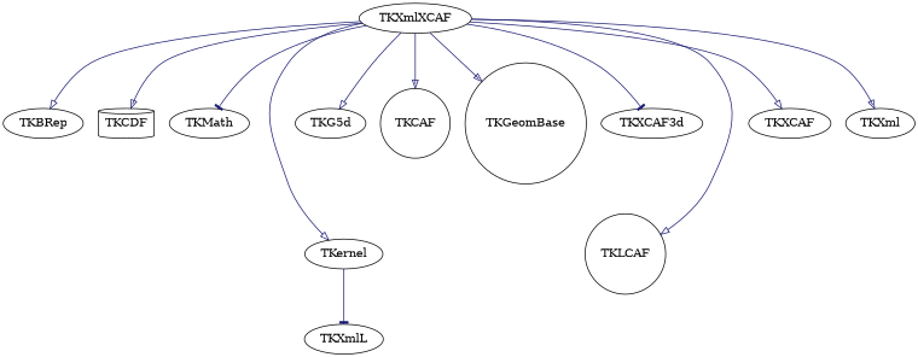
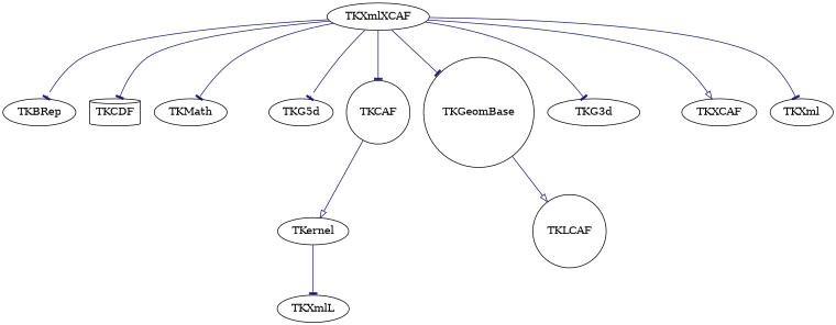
  digraph {
    aspect=1
    node [shape=ellipse]
    edge [arrowhead=tee color=midnightblue style=solid]
    TKXmlXCAF
    TKBRep
    TKCDF [shape=cylinder]
    TKMath
    TKernel
    n6 [label=TKG5d]
    TKGeomBase [shape=circle]
    TKCAF [shape=circle]
-   TKG3d [label=TKXCAF3d]
+   TKG3d
    TKLCAF [shape=circle]
    TKXCAF
    TKXml
    TKXmlL
-   TKXmlXCAF -> TKBRep [arrowhead=onormal]
-   TKXmlXCAF -> TKCDF [arrowhead=onormal]
+   TKXmlXCAF -> TKBRep
+   TKXmlXCAF -> TKCDF
    TKXmlXCAF -> TKMath
-   TKXmlXCAF -> TKernel [arrowhead=onormal]
-   TKXmlXCAF -> n6 [arrowhead=onormal]
-   TKXmlXCAF -> TKGeomBase [arrowhead=onormal]
-   TKXmlXCAF -> TKCAF [arrowhead=onormal]
+   TKCAF -> TKernel [arrowhead=onormal]
+   TKXmlXCAF -> n6
+   TKXmlXCAF -> TKGeomBase
+   TKXmlXCAF -> TKCAF
    TKXmlXCAF -> TKG3d
-   TKXmlXCAF -> TKLCAF [arrowhead=onormal]
+   TKGeomBase -> TKLCAF [arrowhead=onormal]
    TKXmlXCAF -> TKXCAF [arrowhead=onormal]
-   TKXmlXCAF -> TKXml [arrowhead=onormal]
+   TKXmlXCAF -> TKXml
    TKernel -> TKXmlL
  }
